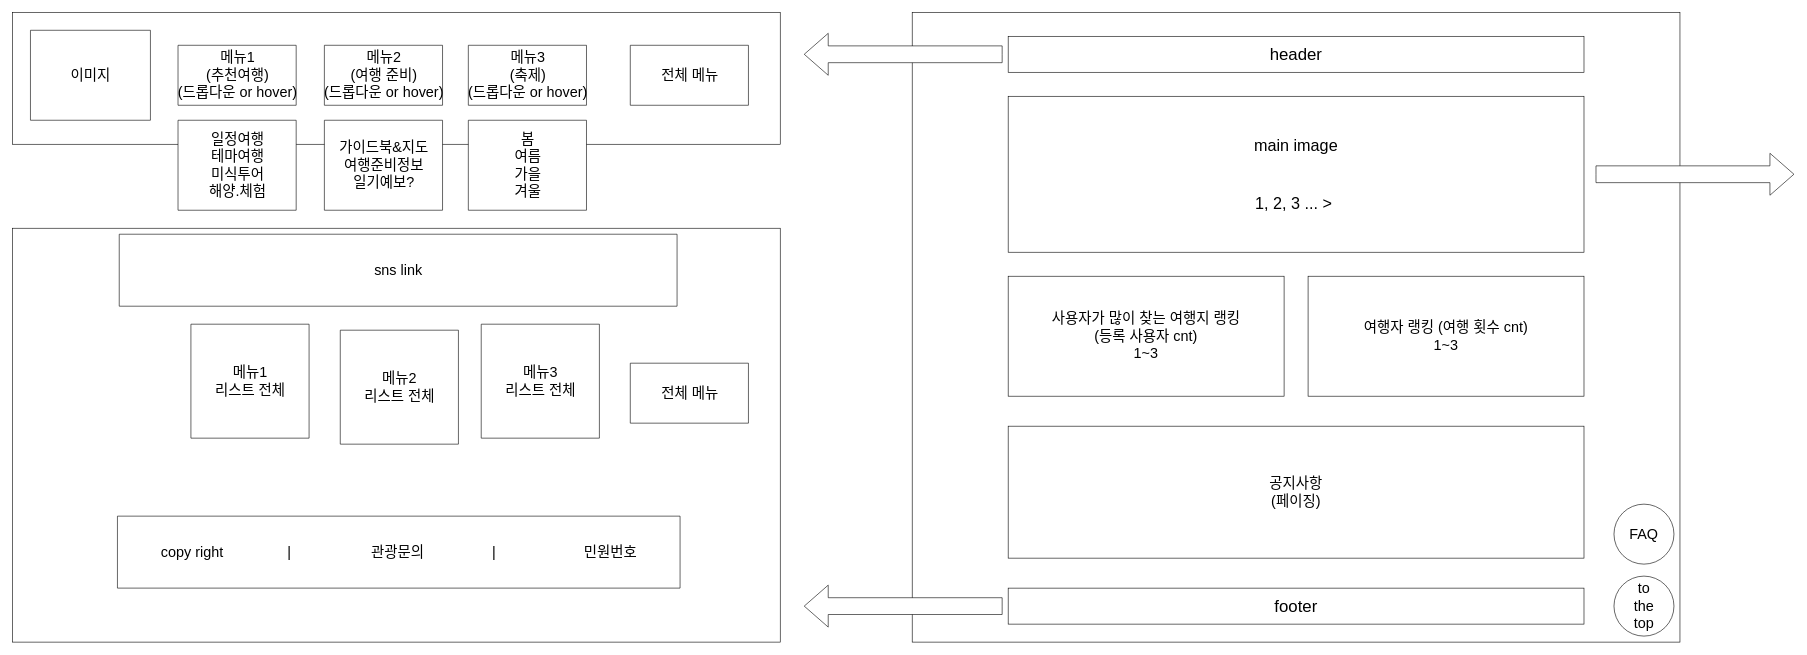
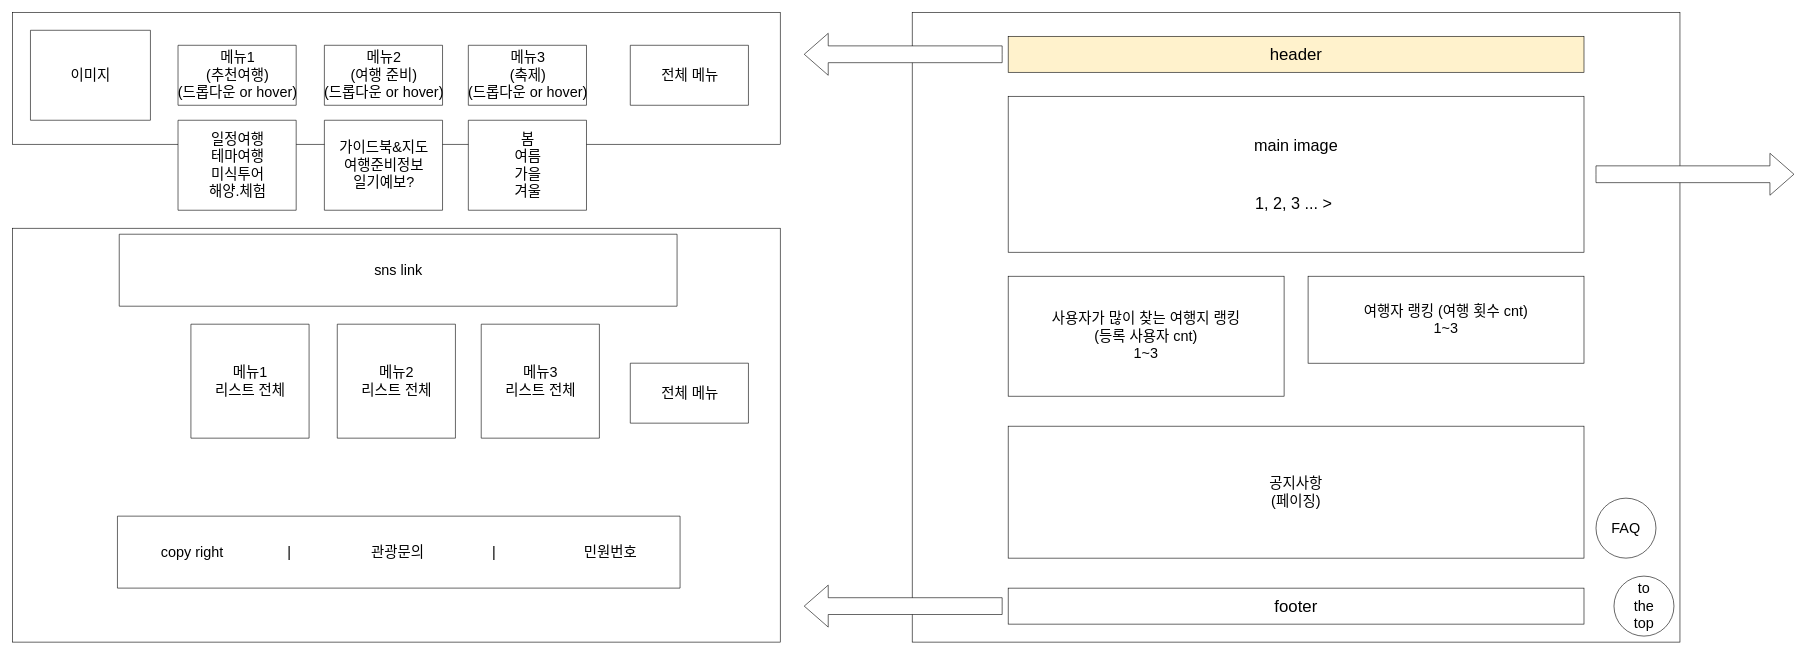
  <mxCell id="0" />
  <mxCell id="1" parent="0" />
  <mxCell id="2" value="" style="rounded=0;whiteSpace=wrap;html=1;" parent="1" vertex="1"><mxGeometry x="1520" y="20" width="1280" height="1050" as="geometry" /></mxCell>
- <mxCell id="3" value="header" style="rounded=0;whiteSpace=wrap;html=1;fontSize=28;" parent="1" vertex="1"><mxGeometry x="1680" y="60" width="960" height="60" as="geometry" /></mxCell>
+ <mxCell id="3" value="header" style="rounded=0;whiteSpace=wrap;html=1;fontSize=28;fillColor=#fff2cc;" parent="1" vertex="1"><mxGeometry x="1680" y="60" width="960" height="60" as="geometry" /></mxCell>
  <mxCell id="4" value="footer" style="rounded=0;whiteSpace=wrap;html=1;fontSize=28;" parent="1" vertex="1"><mxGeometry x="1680" y="980" width="960" height="60" as="geometry" /></mxCell>
  <mxCell id="5" value="main image&lt;br&gt;&lt;br&gt;&lt;br&gt;1, 2, 3 ... &amp;gt;&amp;nbsp;" style="rounded=0;whiteSpace=wrap;html=1;fontSize=27;" parent="1" vertex="1"><mxGeometry x="1680" y="160" width="960" height="260" as="geometry" /></mxCell>
  <mxCell id="6" value="사용자가 많이 찾는 여행지 랭킹&lt;br&gt;(등록 사용자 cnt)&lt;br&gt;1~3" style="rounded=0;whiteSpace=wrap;html=1;fontSize=24;" parent="1" vertex="1"><mxGeometry x="1680" y="460" width="460" height="200" as="geometry" /></mxCell>
- <mxCell id="7" value="여행자 랭킹 (여행 횟수 cnt)&lt;br&gt;1~3" style="rounded=0;whiteSpace=wrap;html=1;fontSize=24;" parent="1" vertex="1"><mxGeometry x="2180" y="460" width="460" height="200" as="geometry" /></mxCell>
+ <mxCell id="7" value="여행자 랭킹 (여행 횟수 cnt)&lt;br&gt;1~3" style="rounded=0;whiteSpace=wrap;html=1;fontSize=24;" parent="1" vertex="1"><mxGeometry x="2180" y="460" width="460" height="145" as="geometry" /></mxCell>
  <mxCell id="8" value="공지사항&lt;br style=&quot;font-size: 24px;&quot;&gt;(페이징)" style="rounded=0;whiteSpace=wrap;html=1;fontSize=24;" parent="1" vertex="1"><mxGeometry x="1680" y="710" width="960" height="220" as="geometry" /></mxCell>
  <mxCell id="9" value="to&lt;br style=&quot;font-size: 24px;&quot;&gt;the&lt;br style=&quot;font-size: 24px;&quot;&gt;top" style="ellipse;whiteSpace=wrap;html=1;aspect=fixed;fontSize=24;" parent="1" vertex="1"><mxGeometry x="2690" y="960" width="100" height="100" as="geometry" /></mxCell>
- <mxCell id="10" value="FAQ" style="ellipse;whiteSpace=wrap;html=1;aspect=fixed;fontSize=24;" parent="1" vertex="1"><mxGeometry x="2690" y="840" width="100" height="100" as="geometry" /></mxCell>
+ <mxCell id="10" value="FAQ" style="ellipse;whiteSpace=wrap;html=1;aspect=fixed;fontSize=24;" parent="1" vertex="1"><mxGeometry x="2660" y="830" width="100" height="100" as="geometry" /></mxCell>
  <mxCell id="11" value="" style="html=1;shadow=0;dashed=0;align=center;verticalAlign=middle;shape=mxgraph.arrows2.arrow;dy=0.6;dx=40;flipH=1;notch=0;" parent="1" vertex="1"><mxGeometry x="1340" y="55" width="330" height="70" as="geometry" /></mxCell>
  <mxCell id="12" value="" style="rounded=0;whiteSpace=wrap;html=1;fontSize=24;" parent="1" vertex="1"><mxGeometry x="20" y="20" width="1280" height="220" as="geometry" /></mxCell>
  <mxCell id="13" value="이미지" style="verticalLabelPosition=middle;verticalAlign=middle;html=1;shape=mxgraph.basic.rect;fillColor2=none;strokeWidth=1;size=20;indent=5;fontSize=24;labelPosition=center;align=center;" parent="1" vertex="1"><mxGeometry x="50" y="50" width="200" height="150" as="geometry" /></mxCell>
  <mxCell id="14" value="메뉴1&lt;br&gt;(추천여행)&lt;br style=&quot;font-size: 24px;&quot;&gt;(드롭다운 or hover)" style="verticalLabelPosition=middle;verticalAlign=middle;html=1;shape=mxgraph.basic.rect;fillColor2=none;strokeWidth=1;size=20;indent=5;fontSize=24;labelPosition=center;align=center;" parent="1" vertex="1"><mxGeometry x="296" y="75" width="197" height="100" as="geometry" /></mxCell>
  <mxCell id="15" value="메뉴2&lt;br&gt;(여행 준비)&lt;br style=&quot;font-size: 24px;&quot;&gt;(드롭다운 or hover)" style="verticalLabelPosition=middle;verticalAlign=middle;html=1;shape=mxgraph.basic.rect;fillColor2=none;strokeWidth=1;size=20;indent=5;fontSize=24;labelPosition=center;align=center;" parent="1" vertex="1"><mxGeometry x="540" y="75" width="197" height="100" as="geometry" /></mxCell>
  <mxCell id="16" value="메뉴3&lt;br&gt;(축제)&lt;br style=&quot;font-size: 24px;&quot;&gt;(드롭다운 or hover)" style="verticalLabelPosition=middle;verticalAlign=middle;html=1;shape=mxgraph.basic.rect;fillColor2=none;strokeWidth=1;size=20;indent=5;fontSize=24;labelPosition=center;align=center;" parent="1" vertex="1"><mxGeometry x="780" y="75" width="197" height="100" as="geometry" /></mxCell>
  <mxCell id="17" value="전체 메뉴" style="verticalLabelPosition=middle;verticalAlign=middle;html=1;shape=mxgraph.basic.rect;fillColor2=none;strokeWidth=1;size=20;indent=5;fontSize=24;labelPosition=center;align=center;" parent="1" vertex="1"><mxGeometry x="1050" y="75" width="197" height="100" as="geometry" /></mxCell>
  <mxCell id="18" value="" style="rounded=0;whiteSpace=wrap;html=1;fontSize=24;" parent="1" vertex="1"><mxGeometry x="20" y="380" width="1280" height="690" as="geometry" /></mxCell>
  <mxCell id="19" value="sns link" style="verticalLabelPosition=middle;verticalAlign=middle;html=1;shape=mxgraph.basic.rect;fillColor2=none;strokeWidth=1;size=20;indent=5;fontSize=24;labelPosition=center;align=center;" parent="1" vertex="1"><mxGeometry x="198" y="390" width="930" height="120" as="geometry" /></mxCell>
  <mxCell id="20" value="메뉴1&lt;br style=&quot;font-size: 24px;&quot;&gt;리스트 전체" style="verticalLabelPosition=middle;verticalAlign=middle;html=1;shape=mxgraph.basic.rect;fillColor2=none;strokeWidth=1;size=20;indent=5;fontSize=24;labelPosition=center;align=center;" parent="1" vertex="1"><mxGeometry x="317.5" y="540" width="197" height="190" as="geometry" /></mxCell>
- <mxCell id="21" value="메뉴2&lt;br style=&quot;font-size: 24px;&quot;&gt;리스트 전체" style="verticalLabelPosition=middle;verticalAlign=middle;html=1;shape=mxgraph.basic.rect;fillColor2=none;strokeWidth=1;size=20;indent=5;fontSize=24;labelPosition=center;align=center;" parent="1" vertex="1"><mxGeometry x="566.5" y="550" width="197" height="190" as="geometry" /></mxCell>
+ <mxCell id="21" value="메뉴2&lt;br style=&quot;font-size: 24px;&quot;&gt;리스트 전체" style="verticalLabelPosition=middle;verticalAlign=middle;html=1;shape=mxgraph.basic.rect;fillColor2=none;strokeWidth=1;size=20;indent=5;fontSize=24;labelPosition=center;align=center;" parent="1" vertex="1"><mxGeometry x="561.5" y="540" width="197" height="190" as="geometry" /></mxCell>
  <mxCell id="22" value="메뉴3&lt;br&gt;리스트 전체" style="verticalLabelPosition=middle;verticalAlign=middle;html=1;shape=mxgraph.basic.rect;fillColor2=none;strokeWidth=1;size=20;indent=5;fontSize=24;labelPosition=center;align=center;" parent="1" vertex="1"><mxGeometry x="801.5" y="540" width="197" height="190" as="geometry" /></mxCell>
  <mxCell id="23" value="전체 메뉴" style="verticalLabelPosition=middle;verticalAlign=middle;html=1;shape=mxgraph.basic.rect;fillColor2=none;strokeWidth=1;size=20;indent=5;fontSize=24;labelPosition=center;align=center;" parent="1" vertex="1"><mxGeometry x="1050" y="605" width="197" height="100" as="geometry" /></mxCell>
  <mxCell id="24" value="" style="html=1;shadow=0;dashed=0;align=center;verticalAlign=middle;shape=mxgraph.arrows2.arrow;dy=0.6;dx=40;flipH=1;notch=0;" parent="1" vertex="1"><mxGeometry x="1340" y="975" width="330" height="70" as="geometry" /></mxCell>
  <mxCell id="25" value="copy right&amp;nbsp; &amp;nbsp; &amp;nbsp; &amp;nbsp; &amp;nbsp; &amp;nbsp; &amp;nbsp; &amp;nbsp; |&amp;nbsp; &amp;nbsp; &amp;nbsp; &amp;nbsp; &amp;nbsp; &amp;nbsp; &amp;nbsp; &amp;nbsp; &amp;nbsp; &amp;nbsp; 관광문의&amp;nbsp; &amp;nbsp; &amp;nbsp; &amp;nbsp; &amp;nbsp; &amp;nbsp; &amp;nbsp; &amp;nbsp; &amp;nbsp;|&amp;nbsp; &amp;nbsp; &amp;nbsp; &amp;nbsp; &amp;nbsp; &amp;nbsp; &amp;nbsp; &amp;nbsp; &amp;nbsp; &amp;nbsp; &amp;nbsp; 민원번호" style="verticalLabelPosition=middle;verticalAlign=middle;html=1;shape=mxgraph.basic.rect;fillColor2=none;strokeWidth=1;size=20;indent=5;fontSize=24;labelPosition=center;align=center;" parent="1" vertex="1"><mxGeometry x="195" y="860" width="938" height="120" as="geometry" /></mxCell>
  <mxCell id="26" value="" style="html=1;shadow=0;dashed=0;align=center;verticalAlign=middle;shape=mxgraph.arrows2.arrow;dy=0.6;dx=40;flipH=1;notch=0;rotation=-180;" parent="1" vertex="1"><mxGeometry x="2660" y="255" width="330" height="70" as="geometry" /></mxCell>
  <mxCell id="27" value="봄&lt;br&gt;여름&lt;br&gt;가을&lt;br&gt;겨울" style="verticalLabelPosition=middle;verticalAlign=middle;html=1;shape=mxgraph.basic.rect;fillColor2=none;strokeWidth=1;size=20;indent=5;fontSize=24;labelPosition=center;align=center;" parent="1" vertex="1"><mxGeometry x="780" y="200" width="197" height="150" as="geometry" /></mxCell>
  <mxCell id="28" value="가이드북&amp;amp;지도&lt;br&gt;여행준비정보&lt;br&gt;일기예보?" style="verticalLabelPosition=middle;verticalAlign=middle;html=1;shape=mxgraph.basic.rect;fillColor2=none;strokeWidth=1;size=20;indent=5;fontSize=24;labelPosition=center;align=center;" parent="1" vertex="1"><mxGeometry x="540" y="200" width="197" height="150" as="geometry" /></mxCell>
  <mxCell id="29" value="일정여행&lt;br&gt;테마여행&lt;br&gt;미식투어&lt;br&gt;해양.체험" style="verticalLabelPosition=middle;verticalAlign=middle;html=1;shape=mxgraph.basic.rect;fillColor2=none;strokeWidth=1;size=20;indent=5;fontSize=24;labelPosition=center;align=center;" parent="1" vertex="1"><mxGeometry x="296" y="200" width="197" height="150" as="geometry" /></mxCell>
